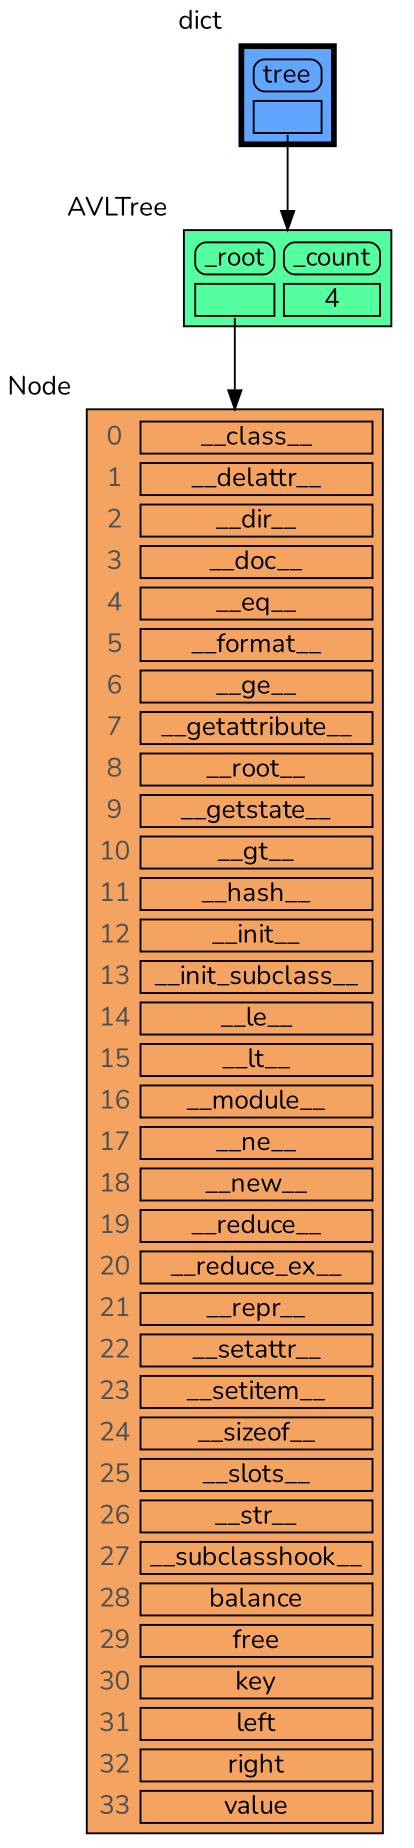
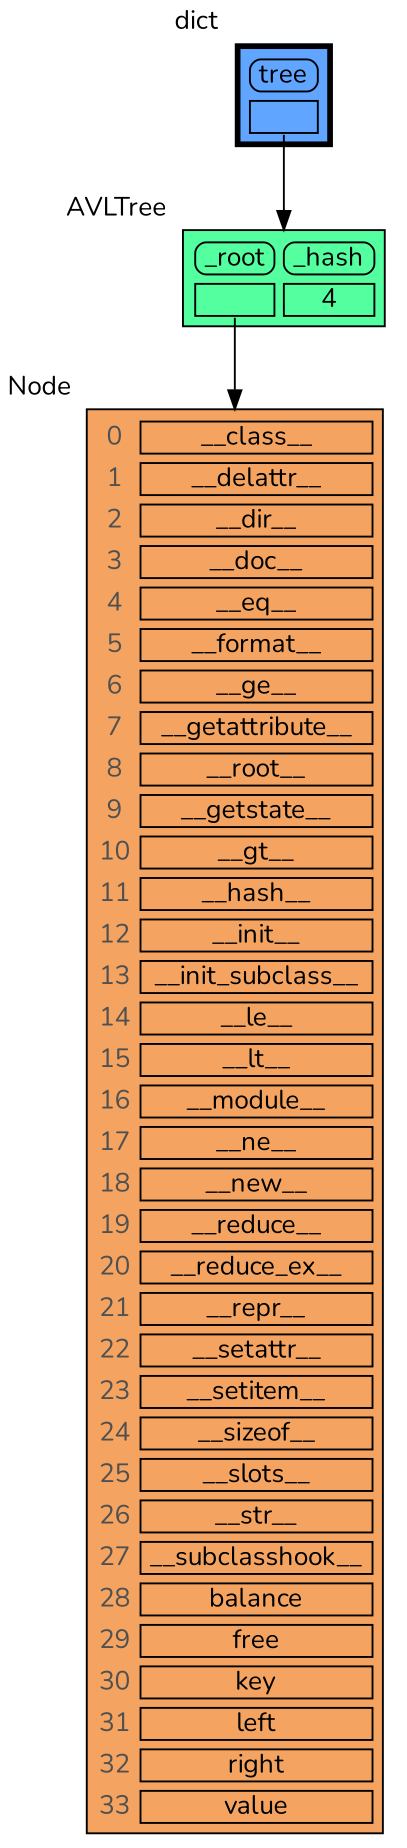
  digraph {
    fontname=Nunito
    node [fontname=Nunito shape=plaintext]
    edge [fontname=Nunito headport=table style=solid tailport=ref0]
    n1 [label=< <TABLE BORDER="1" CELLBORDER="1" CELLSPACING="5" CELLPADDING="0" BGCOLOR="sandybrown" PORT="table">     <TR><TD BORDER="0"><font color="#505050">0</font></TD><TD BORDER="1"> __class__ </TD></TR>     <TR><TD BORDER="0"><font color="#505050">1</font></TD><TD BORDER="1"> __delattr__ </TD></TR>     <TR><TD BORDER="0"><font color="#505050">2</font></TD><TD BORDER="1"> __dir__ </TD></TR>     <TR><TD BORDER="0"><font color="#505050">3</font></TD><TD BORDER="1"> __doc__ </TD></TR>     <TR><TD BORDER="0"><font color="#505050">4</font></TD><TD BORDER="1"> __eq__ </TD></TR>     <TR><TD BORDER="0"><font color="#505050">5</font></TD><TD BORDER="1"> __format__ </TD></TR>     <TR><TD BORDER="0"><font color="#505050">6</font></TD><TD BORDER="1"> __ge__ </TD></TR>     <TR><TD BORDER="0"><font color="#505050">7</font></TD><TD BORDER="1"> __getattribute__ </TD></TR>     <TR><TD BORDER="0"><font color="#505050">8</font></TD><TD BORDER="1"> __root__ </TD></TR>     <TR><TD BORDER="0"><font color="#505050">9</font></TD><TD BORDER="1"> __getstate__ </TD></TR>     <TR><TD BORDER="0"><font color="#505050">10</font></TD><TD BORDER="1"> __gt__ </TD></TR>     <TR><TD BORDER="0"><font color="#505050">11</font></TD><TD BORDER="1"> __hash__ </TD></TR>     <TR><TD BORDER="0"><font color="#505050">12</font></TD><TD BORDER="1"> __init__ </TD></TR>     <TR><TD BORDER="0"><font color="#505050">13</font></TD><TD BORDER="1"> __init_subclass__ </TD></TR>     <TR><TD BORDER="0"><font color="#505050">14</font></TD><TD BORDER="1"> __le__ </TD></TR>     <TR><TD BORDER="0"><font color="#505050">15</font></TD><TD BORDER="1"> __lt__ </TD></TR>     <TR><TD BORDER="0"><font color="#505050">16</font></TD><TD BORDER="1"> __module__ </TD></TR>     <TR><TD BORDER="0"><font color="#505050">17</font></TD><TD BORDER="1"> __ne__ </TD></TR>     <TR><TD BORDER="0"><font color="#505050">18</font></TD><TD BORDER="1"> __new__ </TD></TR>     <TR><TD BORDER="0"><font color="#505050">19</font></TD><TD BORDER="1"> __reduce__ </TD></TR>     <TR><TD BORDER="0"><font color="#505050">20</font></TD><TD BORDER="1"> __reduce_ex__ </TD></TR>     <TR><TD BORDER="0"><font color="#505050">21</font></TD><TD BORDER="1"> __repr__ </TD></TR>     <TR><TD BORDER="0"><font color="#505050">22</font></TD><TD BORDER="1"> __setattr__ </TD></TR>     <TR><TD BORDER="0"><font color="#505050">23</font></TD><TD BORDER="1"> __setitem__ </TD></TR>     <TR><TD BORDER="0"><font color="#505050">24</font></TD><TD BORDER="1"> __sizeof__ </TD></TR>     <TR><TD BORDER="0"><font color="#505050">25</font></TD><TD BORDER="1"> __slots__ </TD></TR>     <TR><TD BORDER="0"><font color="#505050">26</font></TD><TD BORDER="1"> __str__ </TD></TR>     <TR><TD BORDER="0"><font color="#505050">27</font></TD><TD BORDER="1"> __subclasshook__ </TD></TR>     <TR><TD BORDER="0"><font color="#505050">28</font></TD><TD BORDER="1"> balance </TD></TR>     <TR><TD BORDER="0"><font color="#505050">29</font></TD><TD BORDER="1"> free </TD></TR>     <TR><TD BORDER="0"><font color="#505050">30</font></TD><TD BORDER="1"> key </TD></TR>     <TR><TD BORDER="0"><font color="#505050">31</font></TD><TD BORDER="1"> left </TD></TR>     <TR><TD BORDER="0"><font color="#505050">32</font></TD><TD BORDER="1"> right </TD></TR>     <TR><TD BORDER="0"><font color="#505050">33</font></TD><TD BORDER="1"> value </TD></TR> </TABLE> > xlabel="Node"]
-   n2 [label=< <TABLE BORDER="1" CELLBORDER="1" CELLSPACING="5" CELLPADDING="0" BGCOLOR="seagreen1" PORT="table">     <TR><TD BORDER="1" STYLE="ROUNDED"> _root </TD><TD BORDER="1" STYLE="ROUNDED"> _count </TD></TR>     <TR><TD BORDER="1" PORT="ref0"> </TD><TD BORDER="1"> 4 </TD></TR> </TABLE> > xlabel=AVLTree]
+   n2 [label=< <TABLE BORDER="1" CELLBORDER="1" CELLSPACING="5" CELLPADDING="0" BGCOLOR="seagreen1" PORT="table">     <TR><TD BORDER="1" STYLE="ROUNDED"> _root </TD><TD BORDER="1" STYLE="ROUNDED"> _hash </TD></TR>     <TR><TD BORDER="1" PORT="ref0"> </TD><TD BORDER="1"> 4 </TD></TR> </TABLE> > xlabel=AVLTree]
    n3 [label=< <TABLE BORDER="3" CELLBORDER="1" CELLSPACING="5" CELLPADDING="0" BGCOLOR="#60a5ff" PORT="table">     <TR><TD BORDER="1" STYLE="ROUNDED"> tree </TD></TR>     <TR><TD BORDER="1" PORT="ref0"> </TD></TR> </TABLE> > xlabel=dict]
    n2 -> n1
    n3 -> n2
  }
